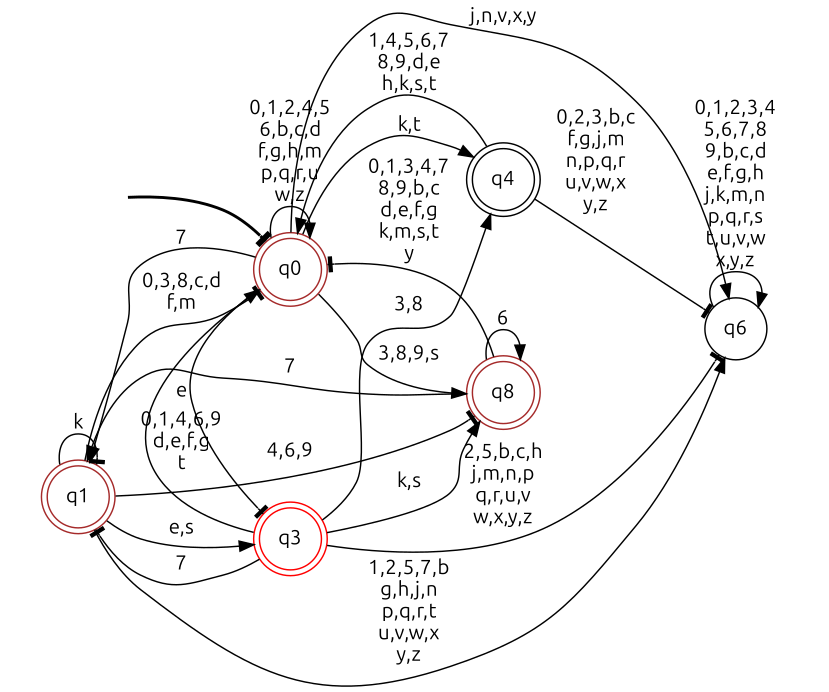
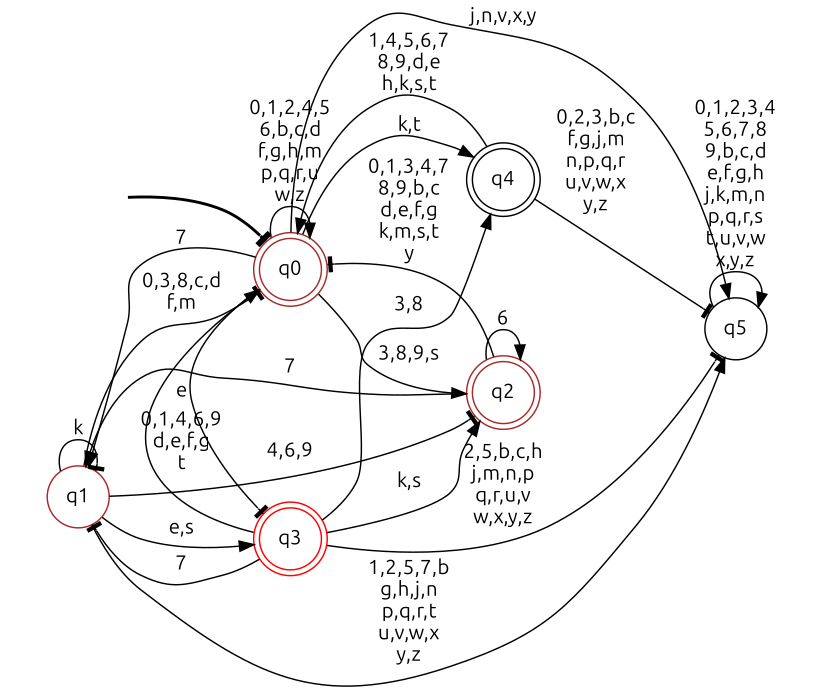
  digraph {
    fontname=Ubuntu
    rankdir=LR
    node [fontname=Ubuntu shape=doublecircle style="rounded,filled" color=brown fillcolor=white]
    edge [arrowhead=normal fontname=Ubuntu]
    __start0 [height=0 shape=none style=invis width=0 color="" fillcolor=""]
    n2 [label=q0]
-   n3 [label=q1 style=filled]
-   n4 [label=q8]
+   n3 [label=q1 shape=circle style=filled]
+   n4 [label=q2]
    n5 [color=red label=q3]
    n6 [color=black label=q4]
-   n7 [color=black label=q6 shape=circle style=filled]
+   n7 [color=black label=q5 shape=circle style=filled]
    subgraph cluster_1 {
      nodesep=0.15
      ranksep=0.15
      style=invis
      __start0
      n2
    }
    __start0 -> n2 [arrowhead=tee penwidth=2]
    n2 -> n2 [label="0,1,2,4,5\n6,b,c,d\nf,g,h,m\np,q,r,u\nw,z"]
    n2 -> n3 [label=7]
    n2 -> n4 [label="3,8,9,s"]
    n2 -> n5 [arrowhead=tee label=e]
    n2 -> n6 [label="k,t"]
    n2 -> n7 [label="j,n,v,x,y"]
    n3 -> n2 [arrowhead=tee label="0,3,8,c,d\nf,m"]
    n3 -> n3 [arrowhead=tee label=k]
    n3 -> n4 [arrowhead=tee label="4,6,9"]
    n3 -> n5 [label="e,s"]
    n3 -> n7 [label="1,2,5,7,b\ng,h,j,n\np,q,r,t\nu,v,w,x\ny,z"]
    n4 -> n2 [arrowhead=tee label="0,1,3,4,7\n8,9,b,c\nd,e,f,g\nk,m,s,t\ny"]
    n4 -> n3 [label=7]
    n4 -> n4 [label=6]
    n5 -> n2 [label="0,1,4,6,9\nd,e,f,g\nt"]
    n5 -> n3 [arrowhead=tee label=7]
    n5 -> n4 [label="k,s"]
    n5 -> n6 [label="3,8"]
    n5 -> n7 [arrowhead=tee label="2,5,b,c,h\nj,m,n,p\nq,r,u,v\nw,x,y,z"]
    n6 -> n2 [label="1,4,5,6,7\n8,9,d,e\nh,k,s,t"]
    n6 -> n7 [arrowhead=tee label="0,2,3,b,c\nf,g,j,m\nn,p,q,r\nu,v,w,x\ny,z"]
    n7 -> n7 [label="0,1,2,3,4\n5,6,7,8\n9,b,c,d\ne,f,g,h\nj,k,m,n\np,q,r,s\nt,u,v,w\nx,y,z"]
  }
